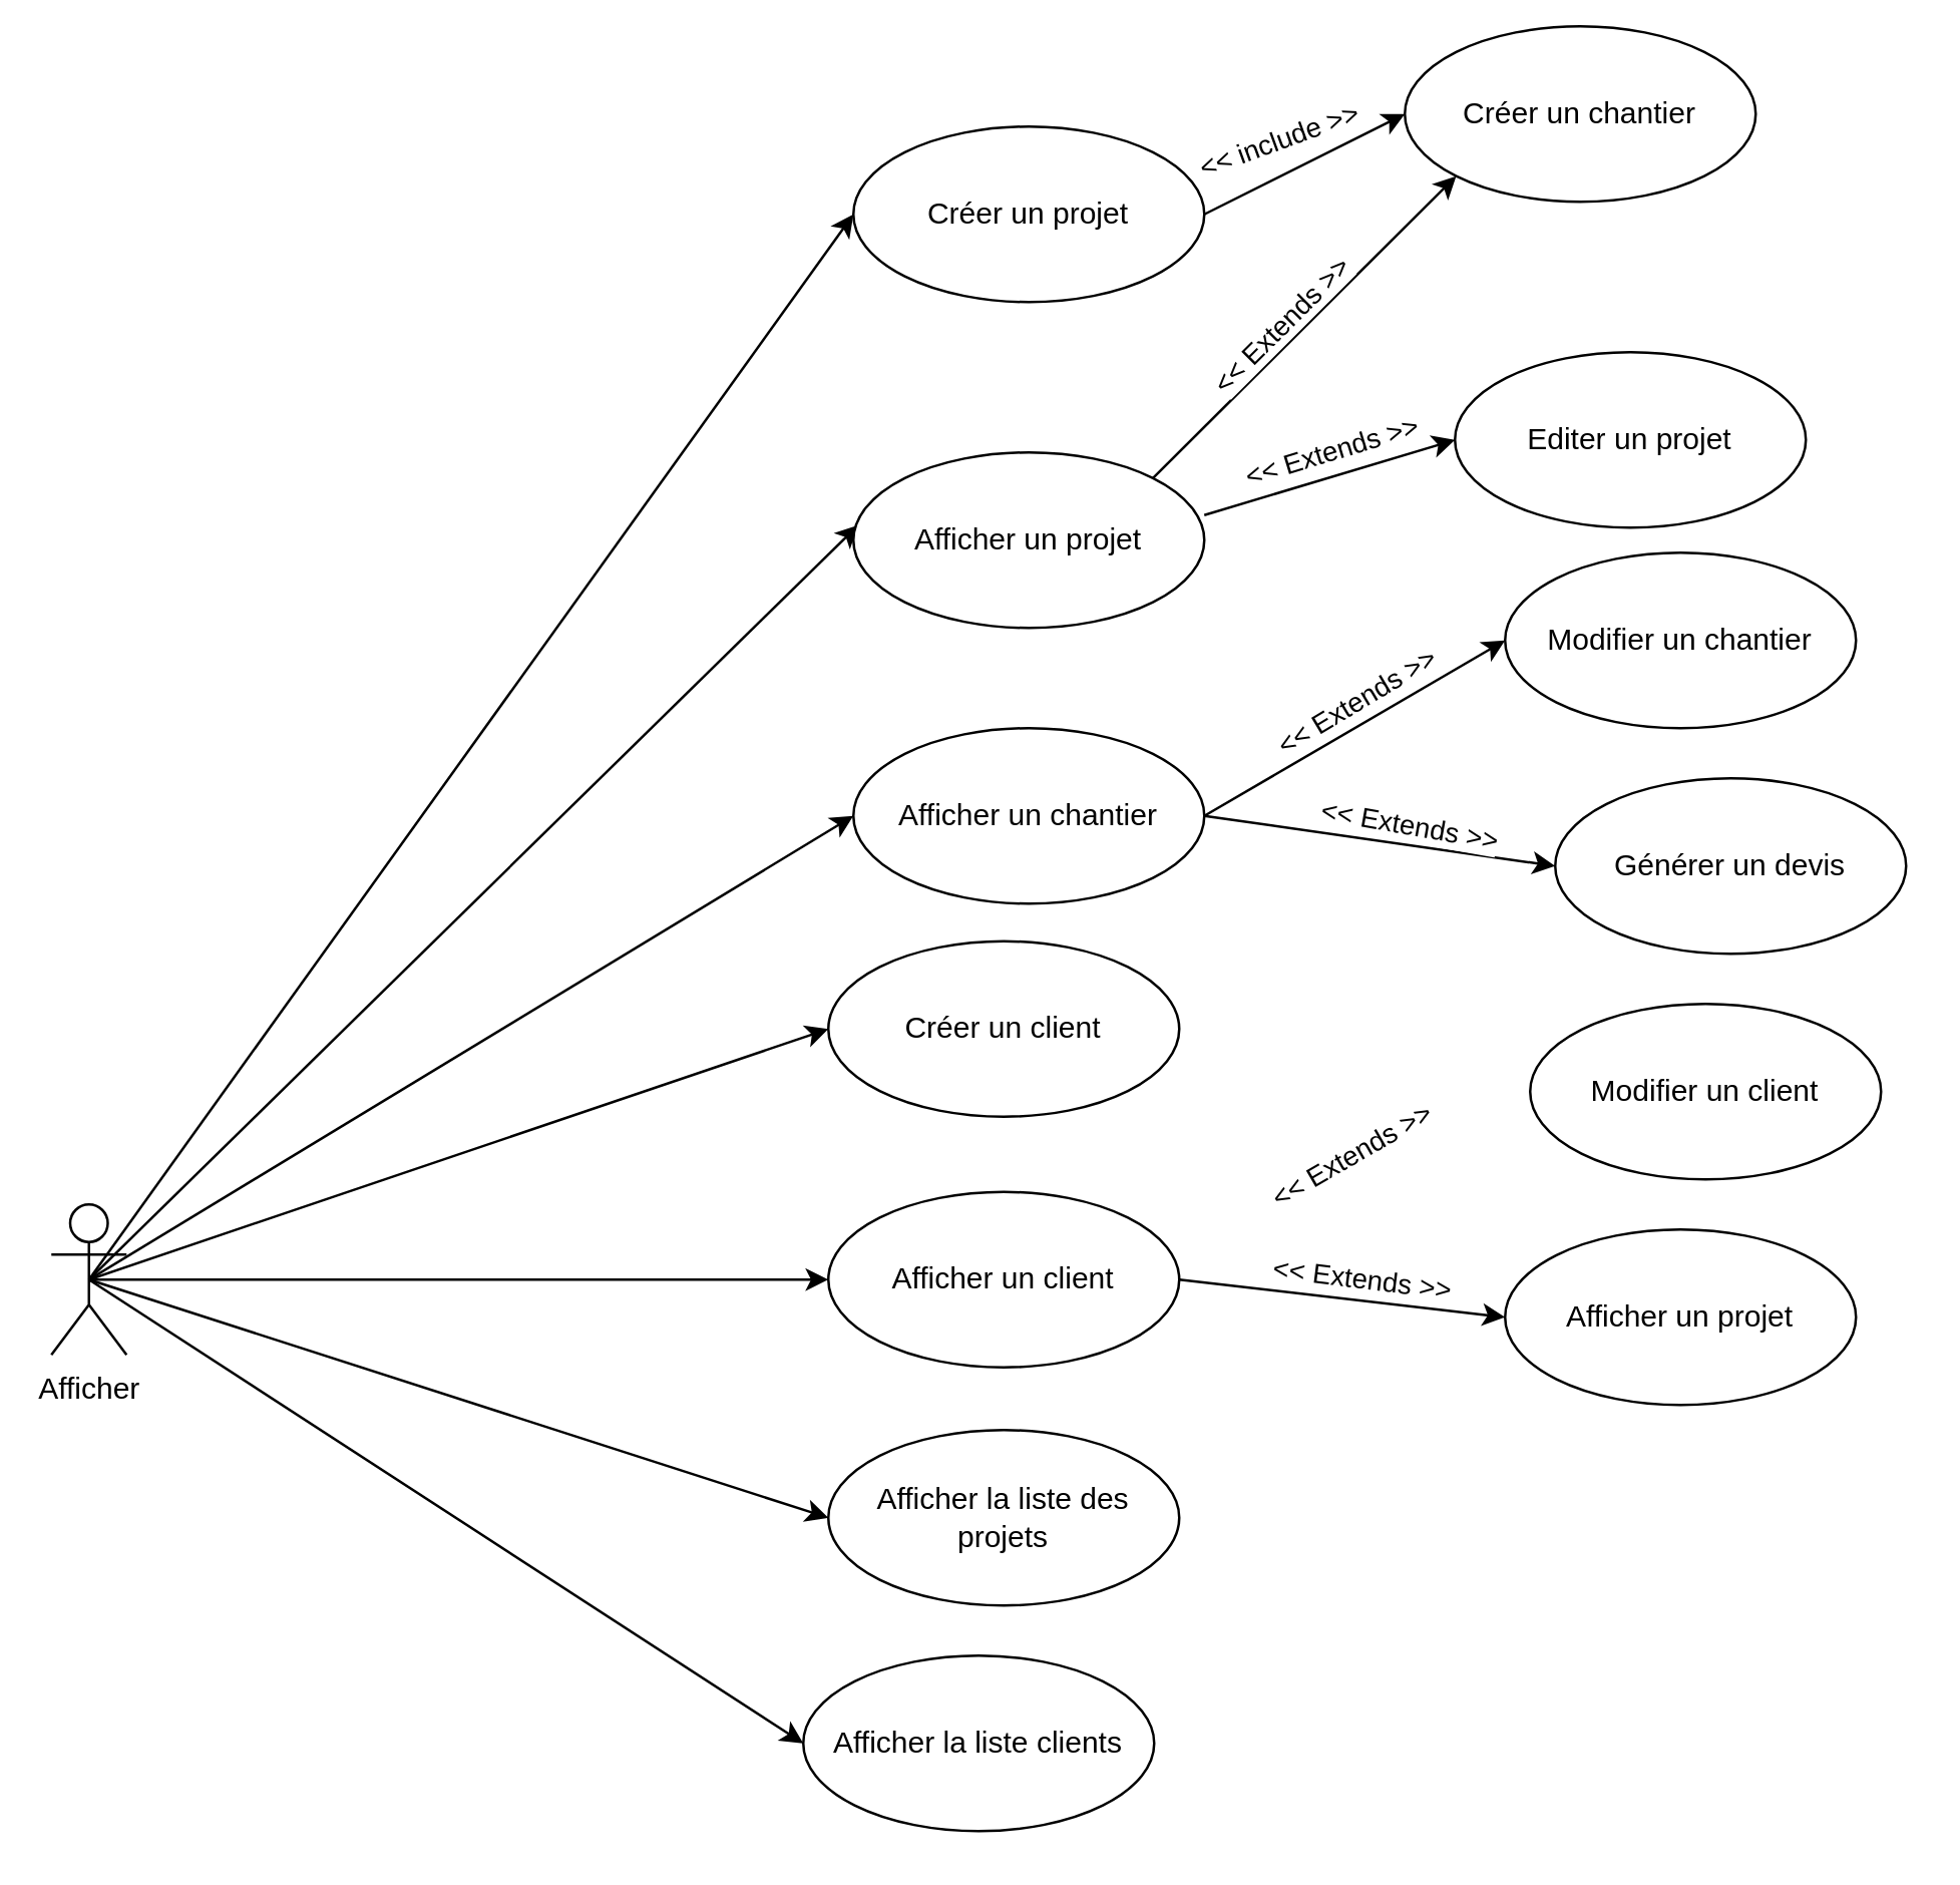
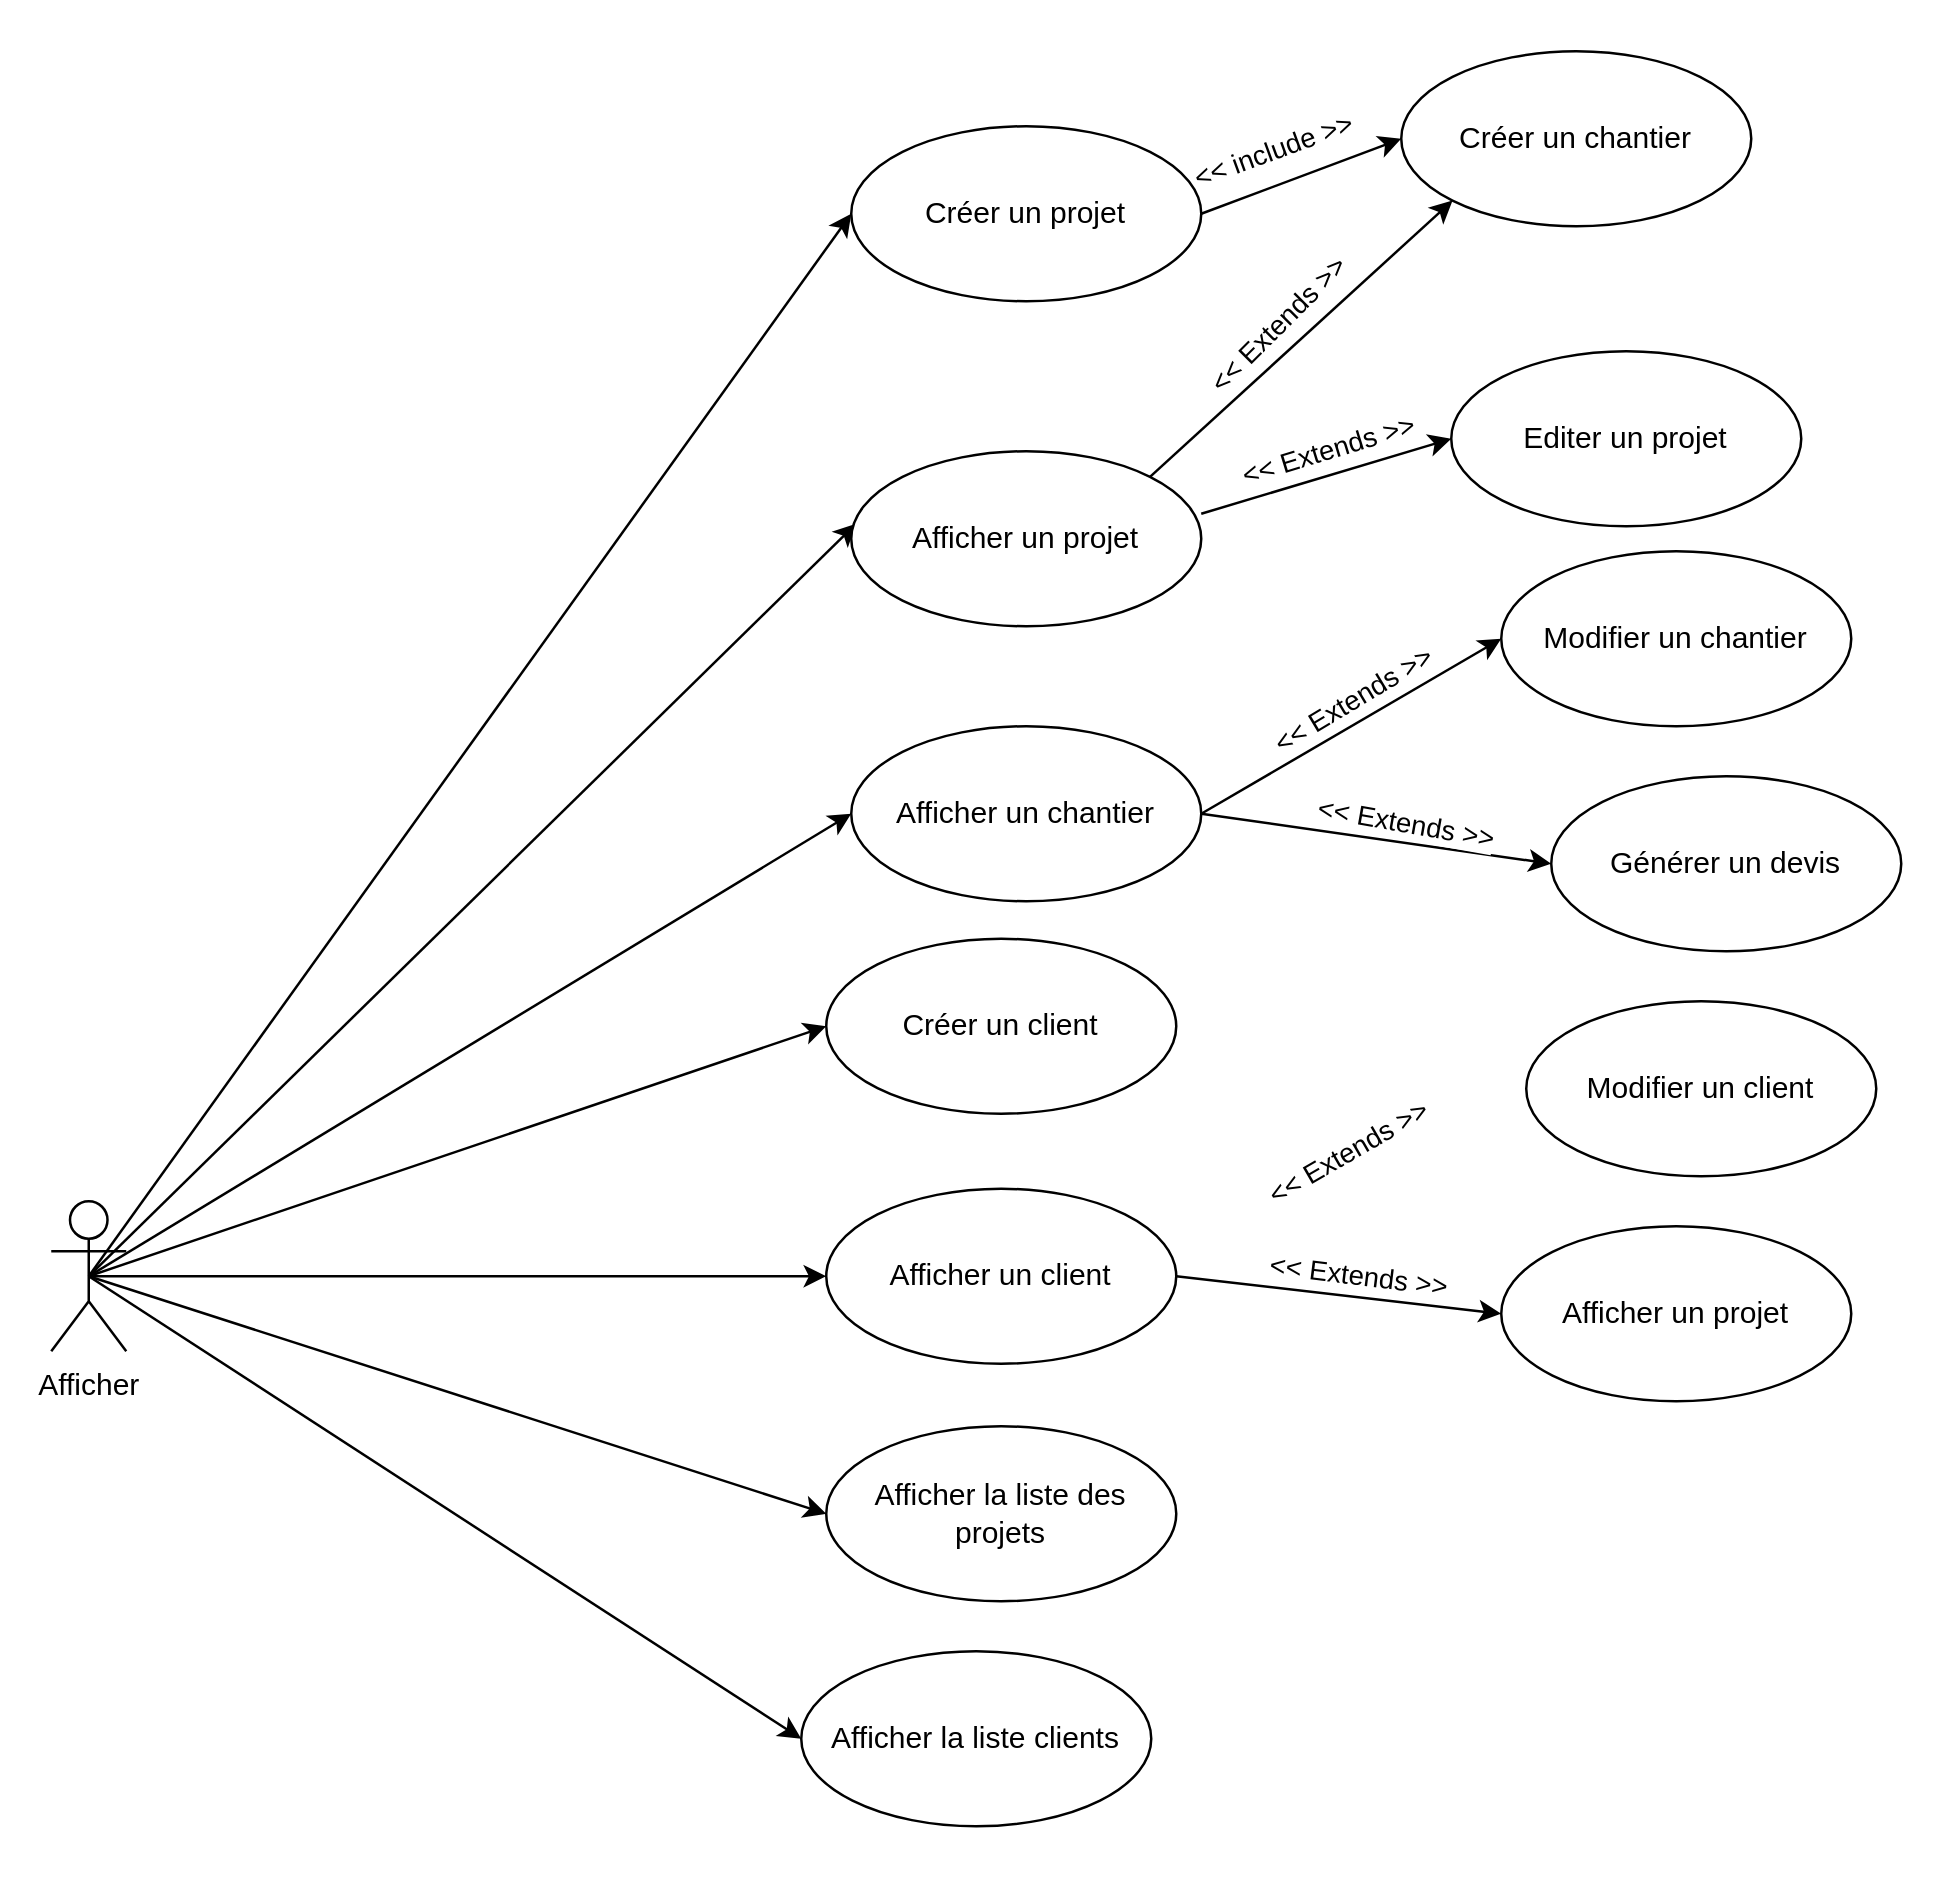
  <mxCell id="0" />
  <mxCell id="1" parent="0" />
  <mxCell id="2" style="rounded=0;orthogonalLoop=1;jettySize=auto;html=1;exitX=0.5;exitY=0.5;exitDx=0;exitDy=0;exitPerimeter=0;entryX=0;entryY=0.5;entryDx=0;entryDy=0;" parent="1" source="9" target="12" edge="1"><mxGeometry relative="1" as="geometry" /></mxCell>
  <mxCell id="3" style="edgeStyle=none;rounded=0;orthogonalLoop=1;jettySize=auto;html=1;exitX=0.5;exitY=0.5;exitDx=0;exitDy=0;exitPerimeter=0;entryX=0;entryY=0.5;entryDx=0;entryDy=0;" parent="1" source="9" target="13" edge="1"><mxGeometry relative="1" as="geometry" /></mxCell>
  <mxCell id="4" style="edgeStyle=none;rounded=0;orthogonalLoop=1;jettySize=auto;html=1;exitX=0.5;exitY=0.5;exitDx=0;exitDy=0;exitPerimeter=0;entryX=0;entryY=0.5;entryDx=0;entryDy=0;" parent="1" source="9" target="14" edge="1"><mxGeometry relative="1" as="geometry" /></mxCell>
  <mxCell id="5" style="edgeStyle=none;rounded=0;orthogonalLoop=1;jettySize=auto;html=1;exitX=0.5;exitY=0.5;exitDx=0;exitDy=0;exitPerimeter=0;entryX=0;entryY=0.5;entryDx=0;entryDy=0;" parent="1" source="9" target="15" edge="1"><mxGeometry relative="1" as="geometry" /></mxCell>
  <mxCell id="6" style="edgeStyle=none;rounded=0;orthogonalLoop=1;jettySize=auto;html=1;exitX=0.5;exitY=0.5;exitDx=0;exitDy=0;exitPerimeter=0;entryX=0;entryY=0.5;entryDx=0;entryDy=0;" parent="1" source="9" target="18" edge="1"><mxGeometry relative="1" as="geometry" /></mxCell>
  <mxCell id="7" style="edgeStyle=none;rounded=0;orthogonalLoop=1;jettySize=auto;html=1;exitX=0.5;exitY=0.5;exitDx=0;exitDy=0;exitPerimeter=0;entryX=0.014;entryY=0.414;entryDx=0;entryDy=0;entryPerimeter=0;" parent="1" source="9" target="20" edge="1"><mxGeometry relative="1" as="geometry" /></mxCell>
  <mxCell id="8" style="edgeStyle=none;rounded=0;orthogonalLoop=1;jettySize=auto;html=1;exitX=0.5;exitY=0.5;exitDx=0;exitDy=0;exitPerimeter=0;entryX=0;entryY=0.5;entryDx=0;entryDy=0;" parent="1" source="9" target="25" edge="1"><mxGeometry relative="1" as="geometry" /></mxCell>
  <mxCell id="9" value="Afficher" style="shape=umlActor;verticalLabelPosition=bottom;labelBackgroundColor=#ffffff;verticalAlign=top;html=1;" parent="1" vertex="1"><mxGeometry x="20" y="480" width="30" height="60" as="geometry" /></mxCell>
  <mxCell id="10" style="edgeStyle=none;rounded=0;orthogonalLoop=1;jettySize=auto;html=1;exitX=1;exitY=0.5;exitDx=0;exitDy=0;entryX=0;entryY=0.5;entryDx=0;entryDy=0;" parent="1" source="12" target="21" edge="1"><mxGeometry relative="1" as="geometry" /></mxCell>
  <mxCell id="11" value="&amp;lt;&amp;lt; include &amp;gt;&amp;gt;" style="edgeLabel;html=1;align=center;verticalAlign=middle;resizable=0;points=[];rotation=340;" parent="10" vertex="1" connectable="0"><mxGeometry x="-0.266" y="1" relative="1" as="geometry"><mxPoint y="-13.18" as="offset" /></mxGeometry></mxCell>
  <mxCell id="12" value="Créer un projet" style="ellipse;whiteSpace=wrap;html=1;" parent="1" vertex="1"><mxGeometry x="340" y="50" width="140" height="70" as="geometry" /></mxCell>
  <mxCell id="13" value="Créer un client" style="ellipse;whiteSpace=wrap;html=1;" parent="1" vertex="1"><mxGeometry x="330" y="375" width="140" height="70" as="geometry" /></mxCell>
  <mxCell id="14" value="Afficher la liste des projets" style="ellipse;whiteSpace=wrap;html=1;" parent="1" vertex="1"><mxGeometry x="330" y="570" width="140" height="70" as="geometry" /></mxCell>
  <mxCell id="15" value="Afficher la liste clients" style="ellipse;whiteSpace=wrap;html=1;" parent="1" vertex="1"><mxGeometry x="320" y="660" width="140" height="70" as="geometry" /></mxCell>
  <mxCell id="16" value="Editer un projet" style="ellipse;whiteSpace=wrap;html=1;" parent="1" vertex="1"><mxGeometry x="580" y="140" width="140" height="70" as="geometry" /></mxCell>
  <mxCell id="17" style="edgeStyle=none;rounded=0;orthogonalLoop=1;jettySize=auto;html=1;exitX=1;exitY=0.5;exitDx=0;exitDy=0;entryX=0;entryY=0.5;entryDx=0;entryDy=0;" edge="1" parent="1" source="18" target="33"><mxGeometry relative="1" as="geometry" /></mxCell>
  <mxCell id="18" value="Afficher un client" style="ellipse;whiteSpace=wrap;html=1;" parent="1" vertex="1"><mxGeometry x="330" y="475" width="140" height="70" as="geometry" /></mxCell>
  <mxCell id="19" style="edgeStyle=none;rounded=0;orthogonalLoop=1;jettySize=auto;html=1;exitX=1;exitY=0;exitDx=0;exitDy=0;entryX=0;entryY=1;entryDx=0;entryDy=0;" parent="1" source="20" target="21" edge="1"><mxGeometry relative="1" as="geometry" /></mxCell>
  <mxCell id="20" value="Afficher un projet" style="ellipse;whiteSpace=wrap;html=1;" parent="1" vertex="1"><mxGeometry x="340" width="140" height="70" as="geometry" y="180" /></mxCell>
- <mxCell id="21" value="Créer&amp;nbsp;un chantier" style="ellipse;whiteSpace=wrap;html=1;" parent="1" vertex="1"><mxGeometry x="560" y="10" width="140" height="70" as="geometry" /></mxCell>
+ <mxCell id="21" value="Créer&amp;nbsp;un chantier" style="ellipse;whiteSpace=wrap;html=1;" parent="1" vertex="1"><mxGeometry x="560" y="20" width="140" height="70" as="geometry" /></mxCell>
  <mxCell id="22" style="edgeStyle=none;rounded=0;orthogonalLoop=1;jettySize=auto;html=1;exitX=1;exitY=0.5;exitDx=0;exitDy=0;entryX=0;entryY=0.5;entryDx=0;entryDy=0;" parent="1" source="25" target="26" edge="1"><mxGeometry relative="1" as="geometry" /></mxCell>
  <mxCell id="23" value="&amp;lt;&amp;lt; Extends &amp;gt;&amp;gt;" style="edgeLabel;html=1;align=center;verticalAlign=middle;resizable=0;points=[];rotation=329;" parent="22" vertex="1" connectable="0"><mxGeometry x="-0.225" y="2" relative="1" as="geometry"><mxPoint x="14.36" y="-16.06" as="offset" /></mxGeometry></mxCell>
  <mxCell id="24" style="edgeStyle=none;rounded=0;orthogonalLoop=1;jettySize=auto;html=1;exitX=1;exitY=0.5;exitDx=0;exitDy=0;entryX=0;entryY=0.5;entryDx=0;entryDy=0;" parent="1" source="25" target="27" edge="1"><mxGeometry relative="1" as="geometry" /></mxCell>
  <mxCell id="25" value="Afficher un chantier" style="ellipse;whiteSpace=wrap;html=1;" parent="1" vertex="1"><mxGeometry x="340" y="290" width="140" height="70" as="geometry" /></mxCell>
  <mxCell id="26" value="Modifier un chantier" style="ellipse;whiteSpace=wrap;html=1;" parent="1" vertex="1"><mxGeometry x="600" y="220" width="140" height="70" as="geometry" /></mxCell>
  <mxCell id="27" value="Générer un devis" style="ellipse;whiteSpace=wrap;html=1;" parent="1" vertex="1"><mxGeometry x="620" y="310" width="140" height="70" as="geometry" /></mxCell>
  <mxCell id="28" value="&amp;lt;&amp;lt; Extends &amp;gt;&amp;gt;" style="edgeLabel;html=1;align=center;verticalAlign=middle;resizable=0;points=[];rotation=10;" parent="1" vertex="1" connectable="0"><mxGeometry x="579.996" y="310.004" as="geometry"><mxPoint x="-14.732" y="21.517" as="offset" /></mxGeometry></mxCell>
  <mxCell id="29" style="edgeStyle=none;rounded=0;orthogonalLoop=1;jettySize=auto;html=1;exitX=1;exitY=0.5;exitDx=0;exitDy=0;entryX=0;entryY=0.5;entryDx=0;entryDy=0;" parent="1" target="16" edge="1"><mxGeometry relative="1" as="geometry"><mxPoint x="480" y="205" as="sourcePoint" /><mxPoint x="560" y="155" as="targetPoint" /></mxGeometry></mxCell>
  <mxCell id="30" value="&amp;lt;&amp;lt; Extends &amp;gt;&amp;gt;" style="edgeLabel;html=1;align=center;verticalAlign=middle;resizable=0;points=[];rotation=343;" parent="29" vertex="1" connectable="0"><mxGeometry x="-0.225" y="2" relative="1" as="geometry"><mxPoint x="12.26" y="-11.59" as="offset" /></mxGeometry></mxCell>
  <mxCell id="31" value="&amp;lt;&amp;lt; Extends &amp;gt;&amp;gt;" style="edgeLabel;html=1;align=center;verticalAlign=middle;resizable=0;points=[];rotation=-45;" parent="1" vertex="1" connectable="0"><mxGeometry x="509.998" y="130" as="geometry" /></mxCell>
  <mxCell id="32" value="Modifier un client" style="ellipse;whiteSpace=wrap;html=1;" vertex="1" parent="1"><mxGeometry x="610" y="400" width="140" height="70" as="geometry" /></mxCell>
  <mxCell id="33" value="Afficher un projet" style="ellipse;whiteSpace=wrap;html=1;" vertex="1" parent="1"><mxGeometry x="600" y="490" width="140" height="70" as="geometry" /></mxCell>
  <mxCell id="34" value="&amp;lt;&amp;lt; Extends &amp;gt;&amp;gt;" style="edgeLabel;html=1;align=center;verticalAlign=middle;resizable=0;points=[];rotation=330;" vertex="1" connectable="0" parent="1"><mxGeometry x="539.996" y="435.004" as="geometry"><mxPoint x="-14.732" y="21.517" as="offset" /></mxGeometry></mxCell>
  <mxCell id="35" value="&amp;lt;&amp;lt; Extends &amp;gt;&amp;gt;" style="edgeLabel;html=1;align=center;verticalAlign=middle;resizable=0;points=[];rotation=7;" vertex="1" connectable="0" parent="1"><mxGeometry x="559.996" y="490.004" as="geometry"><mxPoint x="-14.732" y="21.517" as="offset" /></mxGeometry></mxCell>
